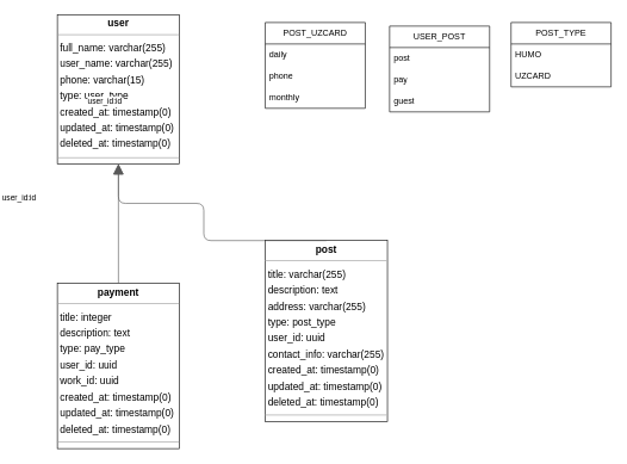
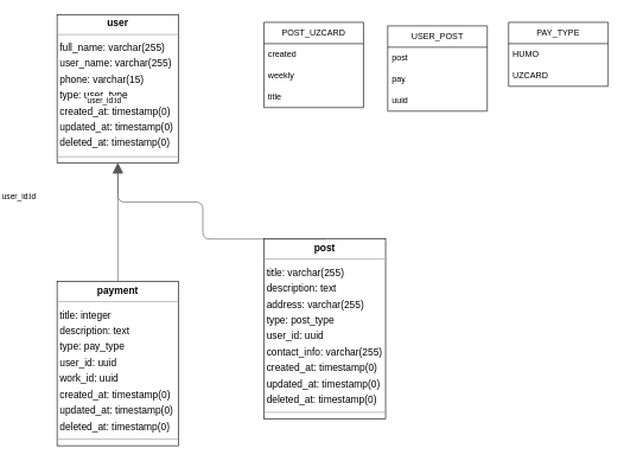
  <mxCell id="0" />
  <mxCell id="1" parent="0" />
  <mxCell id="2" value="&lt;p style=&quot;margin:0px;margin-top:4px;text-align:center;&quot;&gt;&lt;b&gt;payment&lt;/b&gt;&lt;/p&gt;&lt;hr size=&quot;1&quot;/&gt;&lt;p style=&quot;margin:0 0 0 4px;line-height:1.6;&quot;&gt; title: integer&lt;br/&gt; description: text&lt;br/&gt; type: pay_type&lt;br/&gt; user_id: uuid&lt;br/&gt; work_id: uuid&lt;br/&gt; created_at: timestamp(0)&lt;br/&gt; updated_at: timestamp(0)&lt;br/&gt; deleted_at: timestamp(0)&lt;/p&gt;&lt;hr size=&quot;1&quot;/&gt;&lt;p style=&quot;margin:0 0 0 4px;line-height:1.6;&quot;&gt; id: uuid&lt;/p&gt;" style="verticalAlign=top;align=left;overflow=fill;fontSize=14;fontFamily=Helvetica;html=1;rounded=0;shadow=0;comic=0;labelBackgroundColor=none;strokeWidth=1;" parent="1" vertex="1"><mxGeometry x="20" y="396" width="171" height="231" as="geometry" /></mxCell>
  <mxCell id="3" value="&lt;p style=&quot;margin:0px;margin-top:4px;text-align:center;&quot;&gt;&lt;b&gt;post&lt;/b&gt;&lt;/p&gt;&lt;hr size=&quot;1&quot;/&gt;&lt;p style=&quot;margin:0 0 0 4px;line-height:1.6;&quot;&gt; title: varchar(255)&lt;br/&gt; description: text&lt;br/&gt; address: varchar(255)&lt;br/&gt; type: post_type&lt;br/&gt; user_id: uuid&lt;br/&gt; contact_info: varchar(255)&lt;br/&gt; created_at: timestamp(0)&lt;br/&gt; updated_at: timestamp(0)&lt;br/&gt; deleted_at: timestamp(0)&lt;/p&gt;&lt;hr size=&quot;1&quot;/&gt;&lt;p style=&quot;margin:0 0 0 4px;line-height:1.6;&quot;&gt; id: uuid&lt;/p&gt;" style="verticalAlign=top;align=left;overflow=fill;fontSize=14;fontFamily=Helvetica;html=1;rounded=0;shadow=0;comic=0;labelBackgroundColor=none;strokeWidth=1;" parent="1" vertex="1"><mxGeometry x="311" y="336" width="171" height="253" as="geometry" /></mxCell>
  <mxCell id="4" value="&lt;p style=&quot;margin:0px;margin-top:4px;text-align:center;&quot;&gt;&lt;b&gt;user&lt;/b&gt;&lt;/p&gt;&lt;hr size=&quot;1&quot;/&gt;&lt;p style=&quot;margin:0 0 0 4px;line-height:1.6;&quot;&gt; full_name: varchar(255)&lt;br/&gt; user_name: varchar(255)&lt;br/&gt; phone: varchar(15)&lt;br/&gt; type: user_type&lt;br/&gt; created_at: timestamp(0)&lt;br/&gt; updated_at: timestamp(0)&lt;br/&gt; deleted_at: timestamp(0)&lt;/p&gt;&lt;hr size=&quot;1&quot;/&gt;&lt;p style=&quot;margin:0 0 0 4px;line-height:1.6;&quot;&gt; id: uuid&lt;/p&gt;" style="verticalAlign=top;align=left;overflow=fill;fontSize=14;fontFamily=Helvetica;html=1;rounded=0;shadow=0;comic=0;labelBackgroundColor=none;strokeWidth=1;" parent="1" vertex="1"><mxGeometry x="20" y="20" width="171" height="209" as="geometry" /></mxCell>
  <mxCell id="5" value="" style="html=1;rounded=1;edgeStyle=orthogonalEdgeStyle;dashed=0;startArrow=none;endArrow=block;endSize=12;strokeColor=#595959;exitX=0.500;exitY=0.000;exitDx=0;exitDy=0;entryX=0.500;entryY=1.000;entryDx=0;entryDy=0;" parent="1" source="2" target="4" edge="1"><mxGeometry width="50" height="50" relative="1" as="geometry"><Array as="points" /></mxGeometry></mxCell>
  <mxCell id="6" value="user_id:id" style="edgeLabel;resizable=0;html=1;align=left;verticalAlign=top;strokeColor=default;" parent="5" vertex="1" connectable="0"><mxGeometry x="-59" y="263" as="geometry" /></mxCell>
  <mxCell id="7" value="" style="html=1;rounded=1;edgeStyle=orthogonalEdgeStyle;dashed=0;startArrow=none;endArrow=block;endSize=12;strokeColor=#595959;exitX=0.500;exitY=0.000;exitDx=0;exitDy=0;entryX=0.500;entryY=1.000;entryDx=0;entryDy=0;" parent="1" source="3" target="4" edge="1"><mxGeometry width="50" height="50" relative="1" as="geometry"><Array as="points"><mxPoint x="225" y="284" /><mxPoint y="284" x="105" /></Array></mxGeometry></mxCell>
  <mxCell id="8" value="user_id:id" style="edgeLabel;resizable=0;html=1;align=left;verticalAlign=top;strokeColor=default;" parent="7" vertex="1" connectable="0"><mxGeometry x="61" y="128" as="geometry" /></mxCell>
  <mxCell id="9" value="POST_UZCARD" style="swimlane;fontStyle=0;childLayout=stackLayout;horizontal=1;startSize=30;horizontalStack=0;resizeParent=1;resizeParentMax=0;resizeLast=0;collapsible=1;marginBottom=0;whiteSpace=wrap;html=1;" vertex="1" parent="1"><mxGeometry x="311" y="31" width="140" height="120" as="geometry" /></mxCell>
- <mxCell id="10" value="daily" style="text;strokeColor=none;fillColor=none;align=left;verticalAlign=middle;spacingLeft=4;spacingRight=4;overflow=hidden;points=[[0,0.5],[1,0.5]];portConstraint=eastwest;rotatable=0;whiteSpace=wrap;html=1;" vertex="1" parent="9"><mxGeometry y="30" width="140" height="30" as="geometry" /></mxCell>
- <mxCell id="11" value="phone" style="text;strokeColor=none;fillColor=none;align=left;verticalAlign=middle;spacingLeft=4;spacingRight=4;overflow=hidden;points=[[0,0.5],[1,0.5]];portConstraint=eastwest;rotatable=0;whiteSpace=wrap;html=1;" vertex="1" parent="9"><mxGeometry y="60" width="140" height="30" as="geometry" /></mxCell>
- <mxCell id="12" value="monthly" style="text;strokeColor=none;fillColor=none;align=left;verticalAlign=middle;spacingLeft=4;spacingRight=4;overflow=hidden;points=[[0,0.5],[1,0.5]];portConstraint=eastwest;rotatable=0;whiteSpace=wrap;html=1;" vertex="1" parent="9"><mxGeometry y="90" width="140" height="30" as="geometry" /></mxCell>
- <mxCell id="13" value="POST_TYPE" style="swimlane;fontStyle=0;childLayout=stackLayout;horizontal=1;startSize=30;horizontalStack=0;resizeParent=1;resizeParentMax=0;resizeLast=0;collapsible=1;marginBottom=0;whiteSpace=wrap;html=1;" vertex="1" parent="1"><mxGeometry x="655" y="31" width="140" height="90" as="geometry" /></mxCell>
+ <mxCell id="10" value="created" style="text;strokeColor=none;fillColor=none;align=left;verticalAlign=middle;spacingLeft=4;spacingRight=4;overflow=hidden;points=[[0,0.5],[1,0.5]];portConstraint=eastwest;rotatable=0;whiteSpace=wrap;html=1;" vertex="1" parent="9"><mxGeometry y="30" width="140" height="30" as="geometry" /></mxCell>
+ <mxCell id="11" value="weekly" style="text;strokeColor=none;fillColor=none;align=left;verticalAlign=middle;spacingLeft=4;spacingRight=4;overflow=hidden;points=[[0,0.5],[1,0.5]];portConstraint=eastwest;rotatable=0;whiteSpace=wrap;html=1;" vertex="1" parent="9"><mxGeometry y="60" width="140" height="30" as="geometry" /></mxCell>
+ <mxCell id="12" value="title" style="text;strokeColor=none;fillColor=none;align=left;verticalAlign=middle;spacingLeft=4;spacingRight=4;overflow=hidden;points=[[0,0.5],[1,0.5]];portConstraint=eastwest;rotatable=0;whiteSpace=wrap;html=1;" vertex="1" parent="9"><mxGeometry y="90" width="140" height="30" as="geometry" /></mxCell>
+ <mxCell id="13" value="PAY_TYPE" style="swimlane;fontStyle=0;childLayout=stackLayout;horizontal=1;startSize=30;horizontalStack=0;resizeParent=1;resizeParentMax=0;resizeLast=0;collapsible=1;marginBottom=0;whiteSpace=wrap;html=1;" vertex="1" parent="1"><mxGeometry x="655" y="31" width="140" height="90" as="geometry" /></mxCell>
  <mxCell id="14" value="HUMO" style="text;strokeColor=none;fillColor=none;align=left;verticalAlign=middle;spacingLeft=4;spacingRight=4;overflow=hidden;points=[[0,0.5],[1,0.5]];portConstraint=eastwest;rotatable=0;whiteSpace=wrap;html=1;" vertex="1" parent="13"><mxGeometry y="30" width="140" height="30" as="geometry" /></mxCell>
  <mxCell id="15" value="UZCARD" style="text;strokeColor=none;fillColor=none;align=left;verticalAlign=middle;spacingLeft=4;spacingRight=4;overflow=hidden;points=[[0,0.5],[1,0.5]];portConstraint=eastwest;rotatable=0;whiteSpace=wrap;html=1;" vertex="1" parent="13"><mxGeometry y="60" width="140" height="30" as="geometry" /></mxCell>
  <mxCell id="16" value="USER_POST" style="swimlane;fontStyle=0;childLayout=stackLayout;horizontal=1;startSize=30;horizontalStack=0;resizeParent=1;resizeParentMax=0;resizeLast=0;collapsible=1;marginBottom=0;whiteSpace=wrap;html=1;" vertex="1" parent="1"><mxGeometry x="485" y="36" width="140" height="120" as="geometry" /></mxCell>
  <mxCell id="17" value="post" style="text;strokeColor=none;fillColor=none;align=left;verticalAlign=middle;spacingLeft=4;spacingRight=4;overflow=hidden;points=[[0,0.5],[1,0.5]];portConstraint=eastwest;rotatable=0;whiteSpace=wrap;html=1;" vertex="1" parent="16"><mxGeometry y="30" width="140" height="30" as="geometry" /></mxCell>
  <mxCell id="18" value="pay" style="text;strokeColor=none;fillColor=none;align=left;verticalAlign=middle;spacingLeft=4;spacingRight=4;overflow=hidden;points=[[0,0.5],[1,0.5]];portConstraint=eastwest;rotatable=0;whiteSpace=wrap;html=1;" vertex="1" parent="16"><mxGeometry y="60" width="140" height="30" as="geometry" /></mxCell>
- <mxCell id="19" value="guest" style="text;strokeColor=none;fillColor=none;align=left;verticalAlign=middle;spacingLeft=4;spacingRight=4;overflow=hidden;points=[[0,0.5],[1,0.5]];portConstraint=eastwest;rotatable=0;whiteSpace=wrap;html=1;" vertex="1" parent="16"><mxGeometry y="90" width="140" height="30" as="geometry" /></mxCell>
+ <mxCell id="19" value="uuid" style="text;strokeColor=none;fillColor=none;align=left;verticalAlign=middle;spacingLeft=4;spacingRight=4;overflow=hidden;points=[[0,0.5],[1,0.5]];portConstraint=eastwest;rotatable=0;whiteSpace=wrap;html=1;" vertex="1" parent="16"><mxGeometry y="90" width="140" height="30" as="geometry" /></mxCell>
